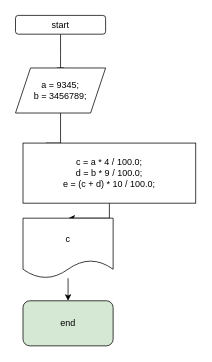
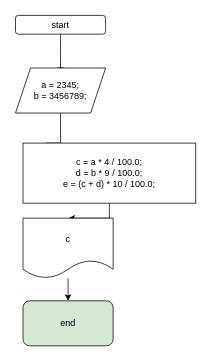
  <mxCell id="0" />
  <mxCell id="1" parent="0" />
  <mxCell id="2" value="" style="rounded=0;html=1;jettySize=auto;orthogonalLoop=1;fontSize=11;endArrow=block;endFill=0;endSize=8;strokeWidth=1;shadow=0;labelBackgroundColor=none;edgeStyle=orthogonalEdgeStyle;" edge="1" parent="1" source="3"><mxGeometry relative="1" as="geometry"><mxPoint x="80" y="100" as="targetPoint" /></mxGeometry></mxCell>
  <mxCell id="3" value="start" style="rounded=1;whiteSpace=wrap;html=1;fontSize=12;glass=0;strokeWidth=1;shadow=0;" vertex="1" parent="1"><mxGeometry x="20" y="20" width="120" height="25" as="geometry" /></mxCell>
  <mxCell id="4" style="edgeStyle=orthogonalEdgeStyle;rounded=0;orthogonalLoop=1;jettySize=auto;html=1;exitX=0.5;exitY=1;exitDx=0;exitDy=0;" edge="1" parent="1" source="5"><mxGeometry relative="1" as="geometry"><mxPoint x="60" y="230" as="targetPoint" /></mxGeometry></mxCell>
- <mxCell id="5" value="a = 9345;&lt;br&gt;b = 3456789;" style="shape=parallelogram;perimeter=parallelogramPerimeter;whiteSpace=wrap;html=1;fixedSize=1;" vertex="1" parent="1"><mxGeometry x="20" y="90" width="120" height="60" as="geometry" /></mxCell>
+ <mxCell id="5" value="a = 2345;&lt;br&gt;b = 3456789;" style="shape=parallelogram;perimeter=parallelogramPerimeter;whiteSpace=wrap;html=1;fixedSize=1;" vertex="1" parent="1"><mxGeometry x="20" y="90" width="120" height="60" as="geometry" /></mxCell>
  <mxCell id="6" style="edgeStyle=orthogonalEdgeStyle;rounded=0;orthogonalLoop=1;jettySize=auto;html=1;exitX=0.5;exitY=1;exitDx=0;exitDy=0;" edge="1" parent="1" source="7"><mxGeometry relative="1" as="geometry"><mxPoint x="90" y="290" as="targetPoint" /></mxGeometry></mxCell>
  <mxCell id="7" value="c = a * 4 / 100.0;&lt;br&gt;d = b * 9 / 100.0;&lt;br&gt;e = (c + d) * 10 / 100.0;" style="rounded=0;whiteSpace=wrap;html=1;" vertex="1" parent="1"><mxGeometry x="30" y="190" width="230" height="80" as="geometry" /></mxCell>
  <mxCell id="8" value="" style="edgeStyle=orthogonalEdgeStyle;rounded=0;orthogonalLoop=1;jettySize=auto;html=1;" edge="1" parent="1" source="9"><mxGeometry relative="1" as="geometry"><mxPoint x="90" y="400" as="targetPoint" /></mxGeometry></mxCell>
  <mxCell id="9" value="c" style="shape=document;whiteSpace=wrap;html=1;boundedLbl=1;" vertex="1" parent="1"><mxGeometry x="30" y="290" width="120" height="80" as="geometry" /></mxCell>
  <mxCell id="10" value="end&lt;br&gt;" style="rounded=1;whiteSpace=wrap;html=1;fillColor=#d5e8d4;" vertex="1" parent="1"><mxGeometry x="30" y="400" width="120" height="60" as="geometry" /></mxCell>
